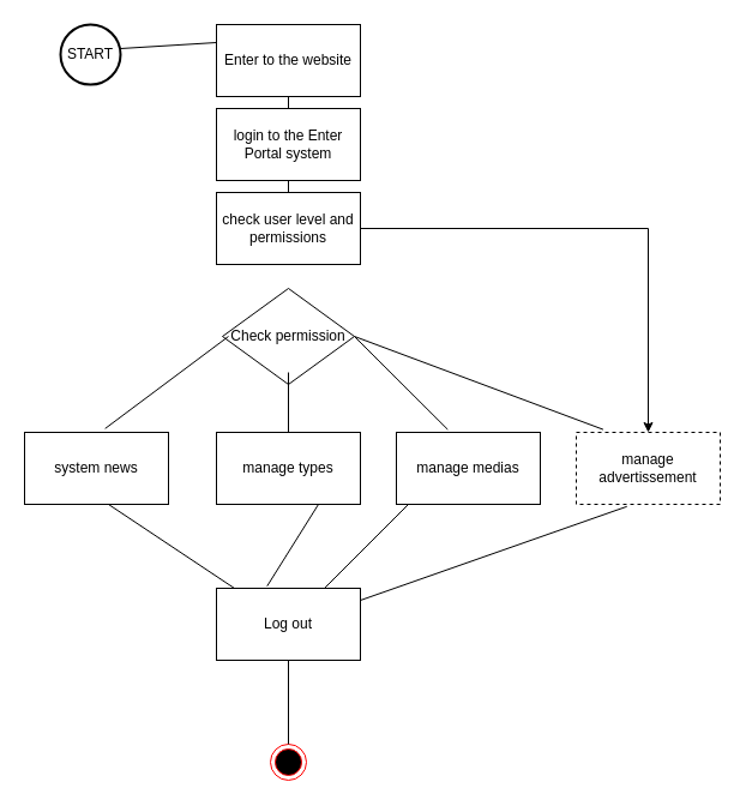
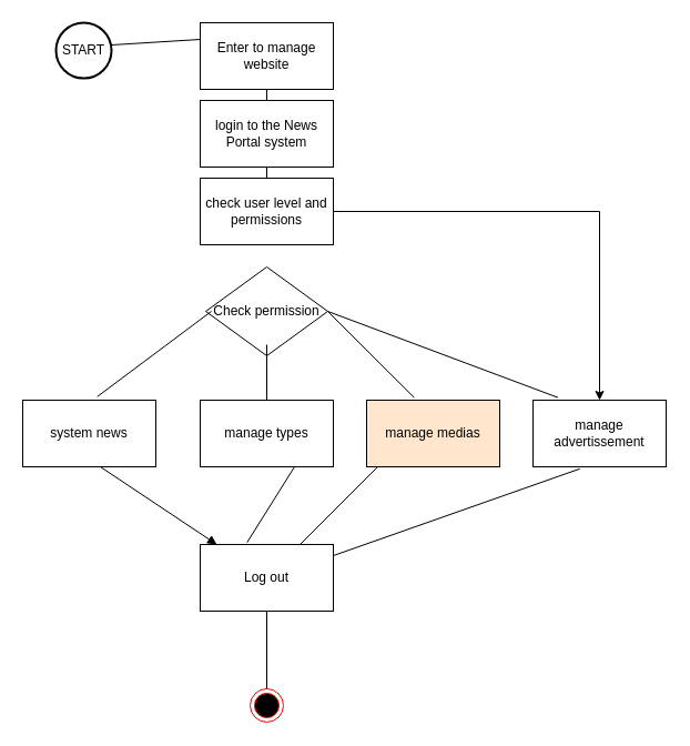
  <mxCell id="0" />
  <mxCell id="1" parent="0" />
  <mxCell id="2" value="START" style="strokeWidth=2;html=1;shape=mxgraph.flowchart.start_2;whiteSpace=wrap;" vertex="1" parent="1"><mxGeometry x="50" y="20" width="50" height="50" as="geometry" /></mxCell>
- <mxCell id="3" value="Enter to the website" style="rounded=0;whiteSpace=wrap;html=1;fontSize=12;horizontal=1;" vertex="1" parent="1"><mxGeometry x="180" y="20" width="120" height="60" as="geometry" /></mxCell>
+ <mxCell id="3" value="Enter to manage website" style="rounded=0;whiteSpace=wrap;html=1;fontSize=12;horizontal=1;" vertex="1" parent="1"><mxGeometry x="180" y="20" width="120" height="60" as="geometry" /></mxCell>
  <mxCell id="4" value="system news" style="rounded=0;whiteSpace=wrap;html=1;fontSize=12;" vertex="1" parent="1"><mxGeometry x="20" y="360" width="120" height="60" as="geometry" /></mxCell>
  <mxCell id="5" value="" style="edgeStyle=orthogonalEdgeStyle;rounded=0;orthogonalLoop=1;jettySize=auto;html=1;fontSize=12;" edge="1" parent="1" source="6" target="8"><mxGeometry relative="1" as="geometry" /></mxCell>
  <mxCell id="6" value="check user level and permissions" style="rounded=0;whiteSpace=wrap;html=1;fontSize=12;" vertex="1" parent="1"><mxGeometry x="180" y="160" width="120" height="60" as="geometry" /></mxCell>
  <mxCell id="7" value="manage types" style="rounded=0;whiteSpace=wrap;html=1;fontSize=12;" vertex="1" parent="1"><mxGeometry x="180" y="360" width="120" height="60" as="geometry" /></mxCell>
- <mxCell id="8" value="manage advertissement" style="rounded=0;whiteSpace=wrap;html=1;fontSize=12;dashed=1;" vertex="1" parent="1"><mxGeometry x="480" y="360" width="120" height="60" as="geometry" /></mxCell>
- <mxCell id="9" value="manage medias" style="rounded=0;whiteSpace=wrap;html=1;fontSize=12;" vertex="1" parent="1"><mxGeometry x="330" y="360" width="120" height="60" as="geometry" /></mxCell>
- <mxCell id="10" value="login to the Enter Portal system" style="rounded=0;whiteSpace=wrap;html=1;fontSize=12;" vertex="1" parent="1"><mxGeometry x="180" y="90" width="120" height="60" as="geometry" /></mxCell>
+ <mxCell id="8" value="manage advertissement" style="rounded=0;whiteSpace=wrap;html=1;fontSize=12;" vertex="1" parent="1"><mxGeometry x="480" y="360" width="120" height="60" as="geometry" /></mxCell>
+ <mxCell id="9" value="manage medias" style="rounded=0;whiteSpace=wrap;html=1;fontSize=12;fillColor=#ffe6cc;" vertex="1" parent="1"><mxGeometry x="330" y="360" width="120" height="60" as="geometry" /></mxCell>
+ <mxCell id="10" value="login to the News Portal system" style="rounded=0;whiteSpace=wrap;html=1;fontSize=12;" vertex="1" parent="1"><mxGeometry x="180" y="90" width="120" height="60" as="geometry" /></mxCell>
  <mxCell id="11" value="Check permission" style="rhombus;whiteSpace=wrap;html=1;fontSize=12;" vertex="1" parent="1"><mxGeometry x="185" y="240" width="110" height="80" as="geometry" /></mxCell>
  <mxCell id="12" value="" style="endArrow=none;html=1;rounded=0;fontSize=12;entryX=0.5;entryY=1;entryDx=0;entryDy=0;" edge="1" parent="1" target="3"><mxGeometry width="50" height="50" relative="1" as="geometry"><mxPoint x="240" y="90" as="sourcePoint" /><mxPoint x="265" y="70" as="targetPoint" /></mxGeometry></mxCell>
  <mxCell id="13" value="" style="endArrow=none;html=1;rounded=0;fontSize=12;entryX=0.5;entryY=1;entryDx=0;entryDy=0;" edge="1" parent="1" target="10"><mxGeometry width="50" height="50" relative="1" as="geometry"><mxPoint x="240" y="160" as="sourcePoint" /><mxPoint x="250" y="150" as="targetPoint" /></mxGeometry></mxCell>
  <mxCell id="14" value="" style="endArrow=none;html=1;rounded=0;fontSize=12;exitX=0.56;exitY=-0.053;exitDx=0;exitDy=0;exitPerimeter=0;" edge="1" parent="1" source="4"><mxGeometry width="50" height="50" relative="1" as="geometry"><mxPoint x="140" y="330" as="sourcePoint" /><mxPoint x="190" y="280" as="targetPoint" /></mxGeometry></mxCell>
  <mxCell id="15" value="" style="endArrow=none;html=1;rounded=0;fontSize=12;exitX=0.5;exitY=0;exitDx=0;exitDy=0;" edge="1" parent="1" source="7"><mxGeometry width="50" height="50" relative="1" as="geometry"><mxPoint x="140" y="396.82" as="sourcePoint" /><mxPoint x="240" y="310" as="targetPoint" /></mxGeometry></mxCell>
  <mxCell id="16" value="" style="endArrow=none;html=1;rounded=0;fontSize=12;entryX=0.357;entryY=-0.04;entryDx=0;entryDy=0;entryPerimeter=0;" edge="1" parent="1" target="9"><mxGeometry width="50" height="50" relative="1" as="geometry"><mxPoint x="295" y="280" as="sourcePoint" /><mxPoint x="370" y="350" as="targetPoint" /></mxGeometry></mxCell>
  <mxCell id="17" value="" style="endArrow=none;html=1;rounded=0;fontSize=12;entryX=0.187;entryY=-0.04;entryDx=0;entryDy=0;entryPerimeter=0;" edge="1" parent="1" target="8"><mxGeometry width="50" height="50" relative="1" as="geometry"><mxPoint x="295" y="280" as="sourcePoint" /><mxPoint x="345" y="230" as="targetPoint" /></mxGeometry></mxCell>
- <mxCell id="18" value="" style="endArrow=none;html=1;rounded=0;fontSize=12;exitX=0.583;exitY=1;exitDx=0;exitDy=0;exitPerimeter=0;" edge="1" parent="1" source="4" target="19"><mxGeometry width="50" height="50" relative="1" as="geometry"><mxPoint x="110" y="470" as="sourcePoint" /><mxPoint x="160" y="420" as="targetPoint" /></mxGeometry></mxCell>
+ <mxCell id="18" value="" style="endArrow=block;html=1;rounded=0;fontSize=12;exitX=0.583;exitY=1;exitDx=0;exitDy=0;exitPerimeter=0;" edge="1" parent="1" source="4" target="19"><mxGeometry width="50" height="50" relative="1" as="geometry"><mxPoint x="110" y="470" as="sourcePoint" /><mxPoint x="160" y="420" as="targetPoint" /></mxGeometry></mxCell>
  <mxCell id="19" value="Log out" style="rounded=0;whiteSpace=wrap;html=1;fontSize=12;" vertex="1" parent="1"><mxGeometry x="180" y="490" width="120" height="60" as="geometry" /></mxCell>
  <mxCell id="20" value="" style="endArrow=none;html=1;rounded=0;fontSize=12;entryX=0.352;entryY=1.03;entryDx=0;entryDy=0;entryPerimeter=0;" edge="1" parent="1" target="8"><mxGeometry width="50" height="50" relative="1" as="geometry"><mxPoint x="300" y="500" as="sourcePoint" /><mxPoint x="350" y="450" as="targetPoint" /></mxGeometry></mxCell>
  <mxCell id="21" value="" style="endArrow=none;html=1;rounded=0;fontSize=12;exitX=0.352;exitY=-0.03;exitDx=0;exitDy=0;exitPerimeter=0;" edge="1" parent="1" source="19"><mxGeometry width="50" height="50" relative="1" as="geometry"><mxPoint x="215" y="470" as="sourcePoint" /><mxPoint x="265" y="420" as="targetPoint" /></mxGeometry></mxCell>
  <mxCell id="22" value="" style="endArrow=none;html=1;rounded=0;fontSize=12;exitX=0.75;exitY=0;exitDx=0;exitDy=0;" edge="1" parent="1" source="19"><mxGeometry width="50" height="50" relative="1" as="geometry"><mxPoint x="290" y="470" as="sourcePoint" /><mxPoint x="340" y="420" as="targetPoint" /></mxGeometry></mxCell>
  <mxCell id="23" value="" style="ellipse;html=1;shape=endState;fillColor=#000000;strokeColor=#ff0000;fontSize=12;" vertex="1" parent="1"><mxGeometry x="225" y="620" width="30" height="30" as="geometry" /></mxCell>
  <mxCell id="24" value="" style="endArrow=none;html=1;rounded=0;fontSize=12;entryX=0.5;entryY=1;entryDx=0;entryDy=0;" edge="1" parent="1" target="19"><mxGeometry width="50" height="50" relative="1" as="geometry"><mxPoint x="240" y="620" as="sourcePoint" /><mxPoint x="290" y="570" as="targetPoint" /></mxGeometry></mxCell>
  <mxCell id="25" value="" style="endArrow=none;html=1;rounded=0;fontSize=12;entryX=0;entryY=0.25;entryDx=0;entryDy=0;" edge="1" parent="1" target="3"><mxGeometry width="50" height="50" relative="1" as="geometry"><mxPoint x="100" y="40" as="sourcePoint" /><mxPoint x="150" y="-10" as="targetPoint" /></mxGeometry></mxCell>
